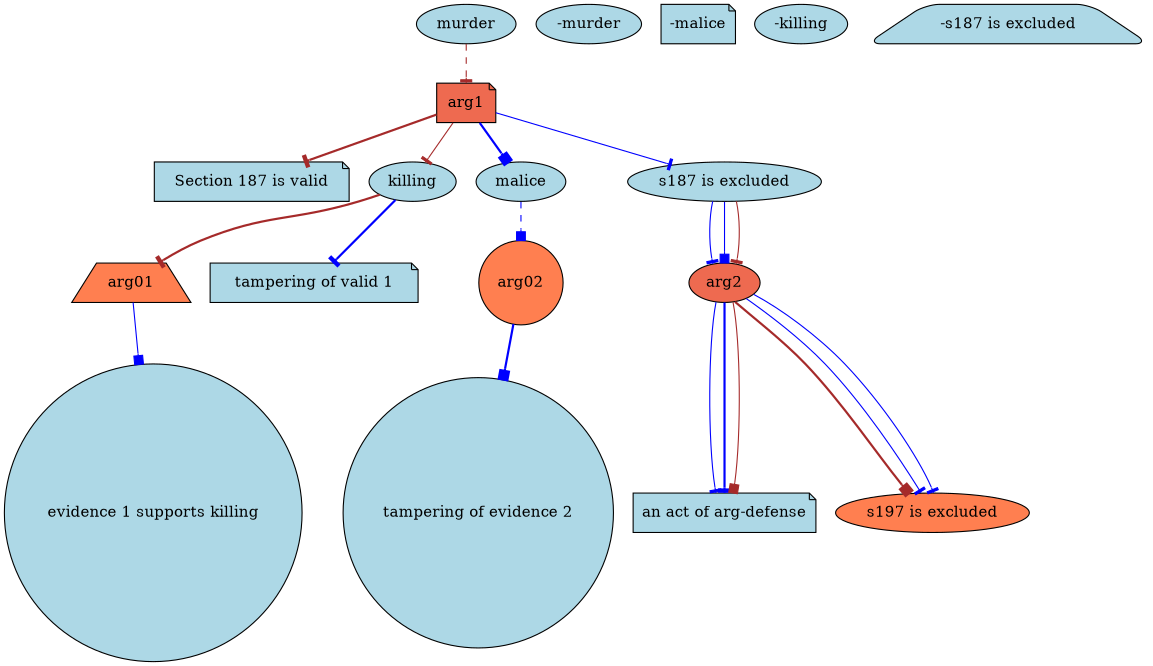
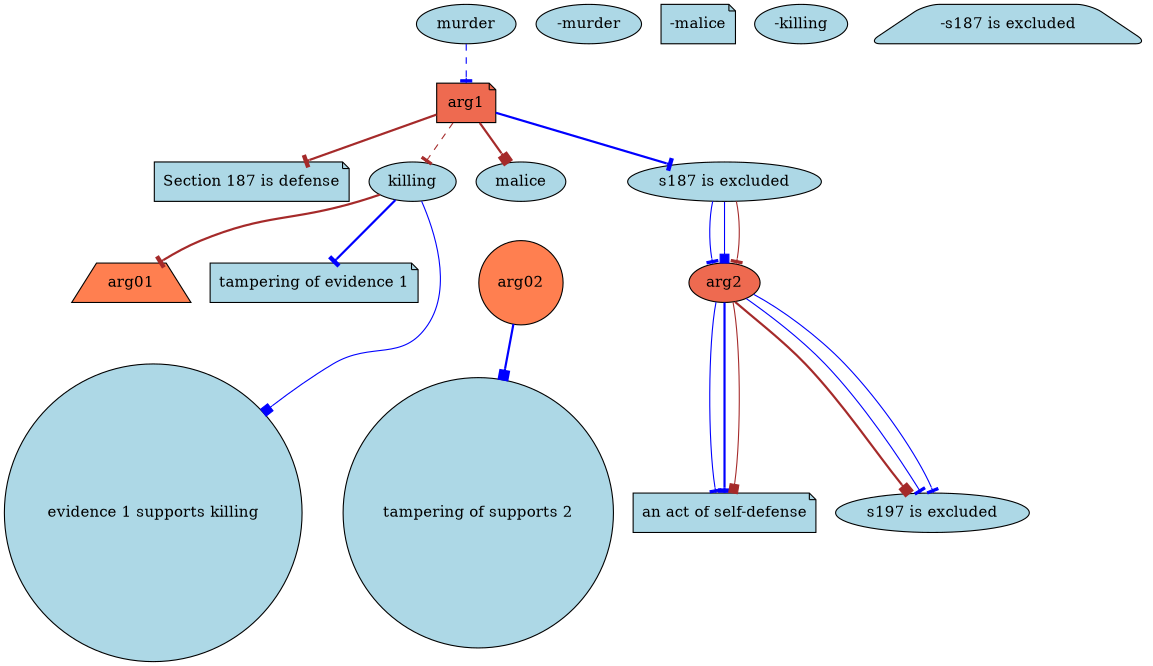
  digraph {
    node [color=black fillcolor=lightblue fixedsize=false shape=ellipse style="rounded,filled"]
    edge [arrowhead=tee color=blue style=solid]
    arg1 [fillcolor=coral2 shape=note style=filled]
-   "Section 187 is valid" [shape=note]
+   "Section 187 is valid" [shape=note label="Section 187 is defense"]
    killing
    malice
    "s187 is excluded"
    arg01 [fillcolor=coral shape=trapezium style=filled]
-   "tampering of evidence 1" [shape=note label="tampering of valid 1"]
+   "tampering of evidence 1" [shape=note]
    arg02 [fillcolor=coral shape=circle style=filled]
    arg2 [fillcolor=coral2 style=filled]
    murder
    "-murder"
    "evidence 1 supports killing" [shape=circle]
-   "tampering of evidence 2" [shape=circle]
-   "an act of self-defense" [shape=note label="an act of arg-defense"]
-   "s197 is excluded" [fillcolor=coral]
+   "tampering of evidence 2" [shape=circle label="tampering of supports 2"]
+   "an act of self-defense" [shape=note]
+   "s197 is excluded"
    "-malice" [shape=note]
    "-killing"
    "-s187 is excluded" [shape=trapezium]
    arg1 -> "Section 187 is valid" [color=brown style=bold]
-   arg1 -> killing [color=brown]
-   arg1 -> malice [arrowhead=box style=bold]
-   arg1 -> "s187 is excluded"
+   arg1 -> killing [color=brown style=dashed]
+   arg1 -> malice [arrowhead=box color=brown style=bold]
+   arg1 -> "s187 is excluded" [style=bold]
    killing -> arg01 [color=brown style=bold]
    killing -> "tampering of evidence 1" [style=bold]
-   malice -> arg02 [arrowhead=box style=dashed]
    "s187 is excluded" -> arg2
    "s187 is excluded" -> arg2 [arrowhead=box]
    "s187 is excluded" -> arg2 [color=brown]
-   arg01 -> "evidence 1 supports killing" [arrowhead=box]
+   killing -> "evidence 1 supports killing" [arrowhead=box]
    arg02 -> "tampering of evidence 2" [arrowhead=box style=bold]
    arg2 -> "an act of self-defense"
    arg2 -> "an act of self-defense" [style=bold]
    arg2 -> "an act of self-defense" [arrowhead=box color=brown]
    arg2 -> "s197 is excluded" [arrowhead=box color=brown style=bold]
    arg2 -> "s197 is excluded"
    arg2 -> "s197 is excluded"
-   murder -> arg1 [color=brown style=dashed]
+   murder -> arg1 [style=dashed]
  }
